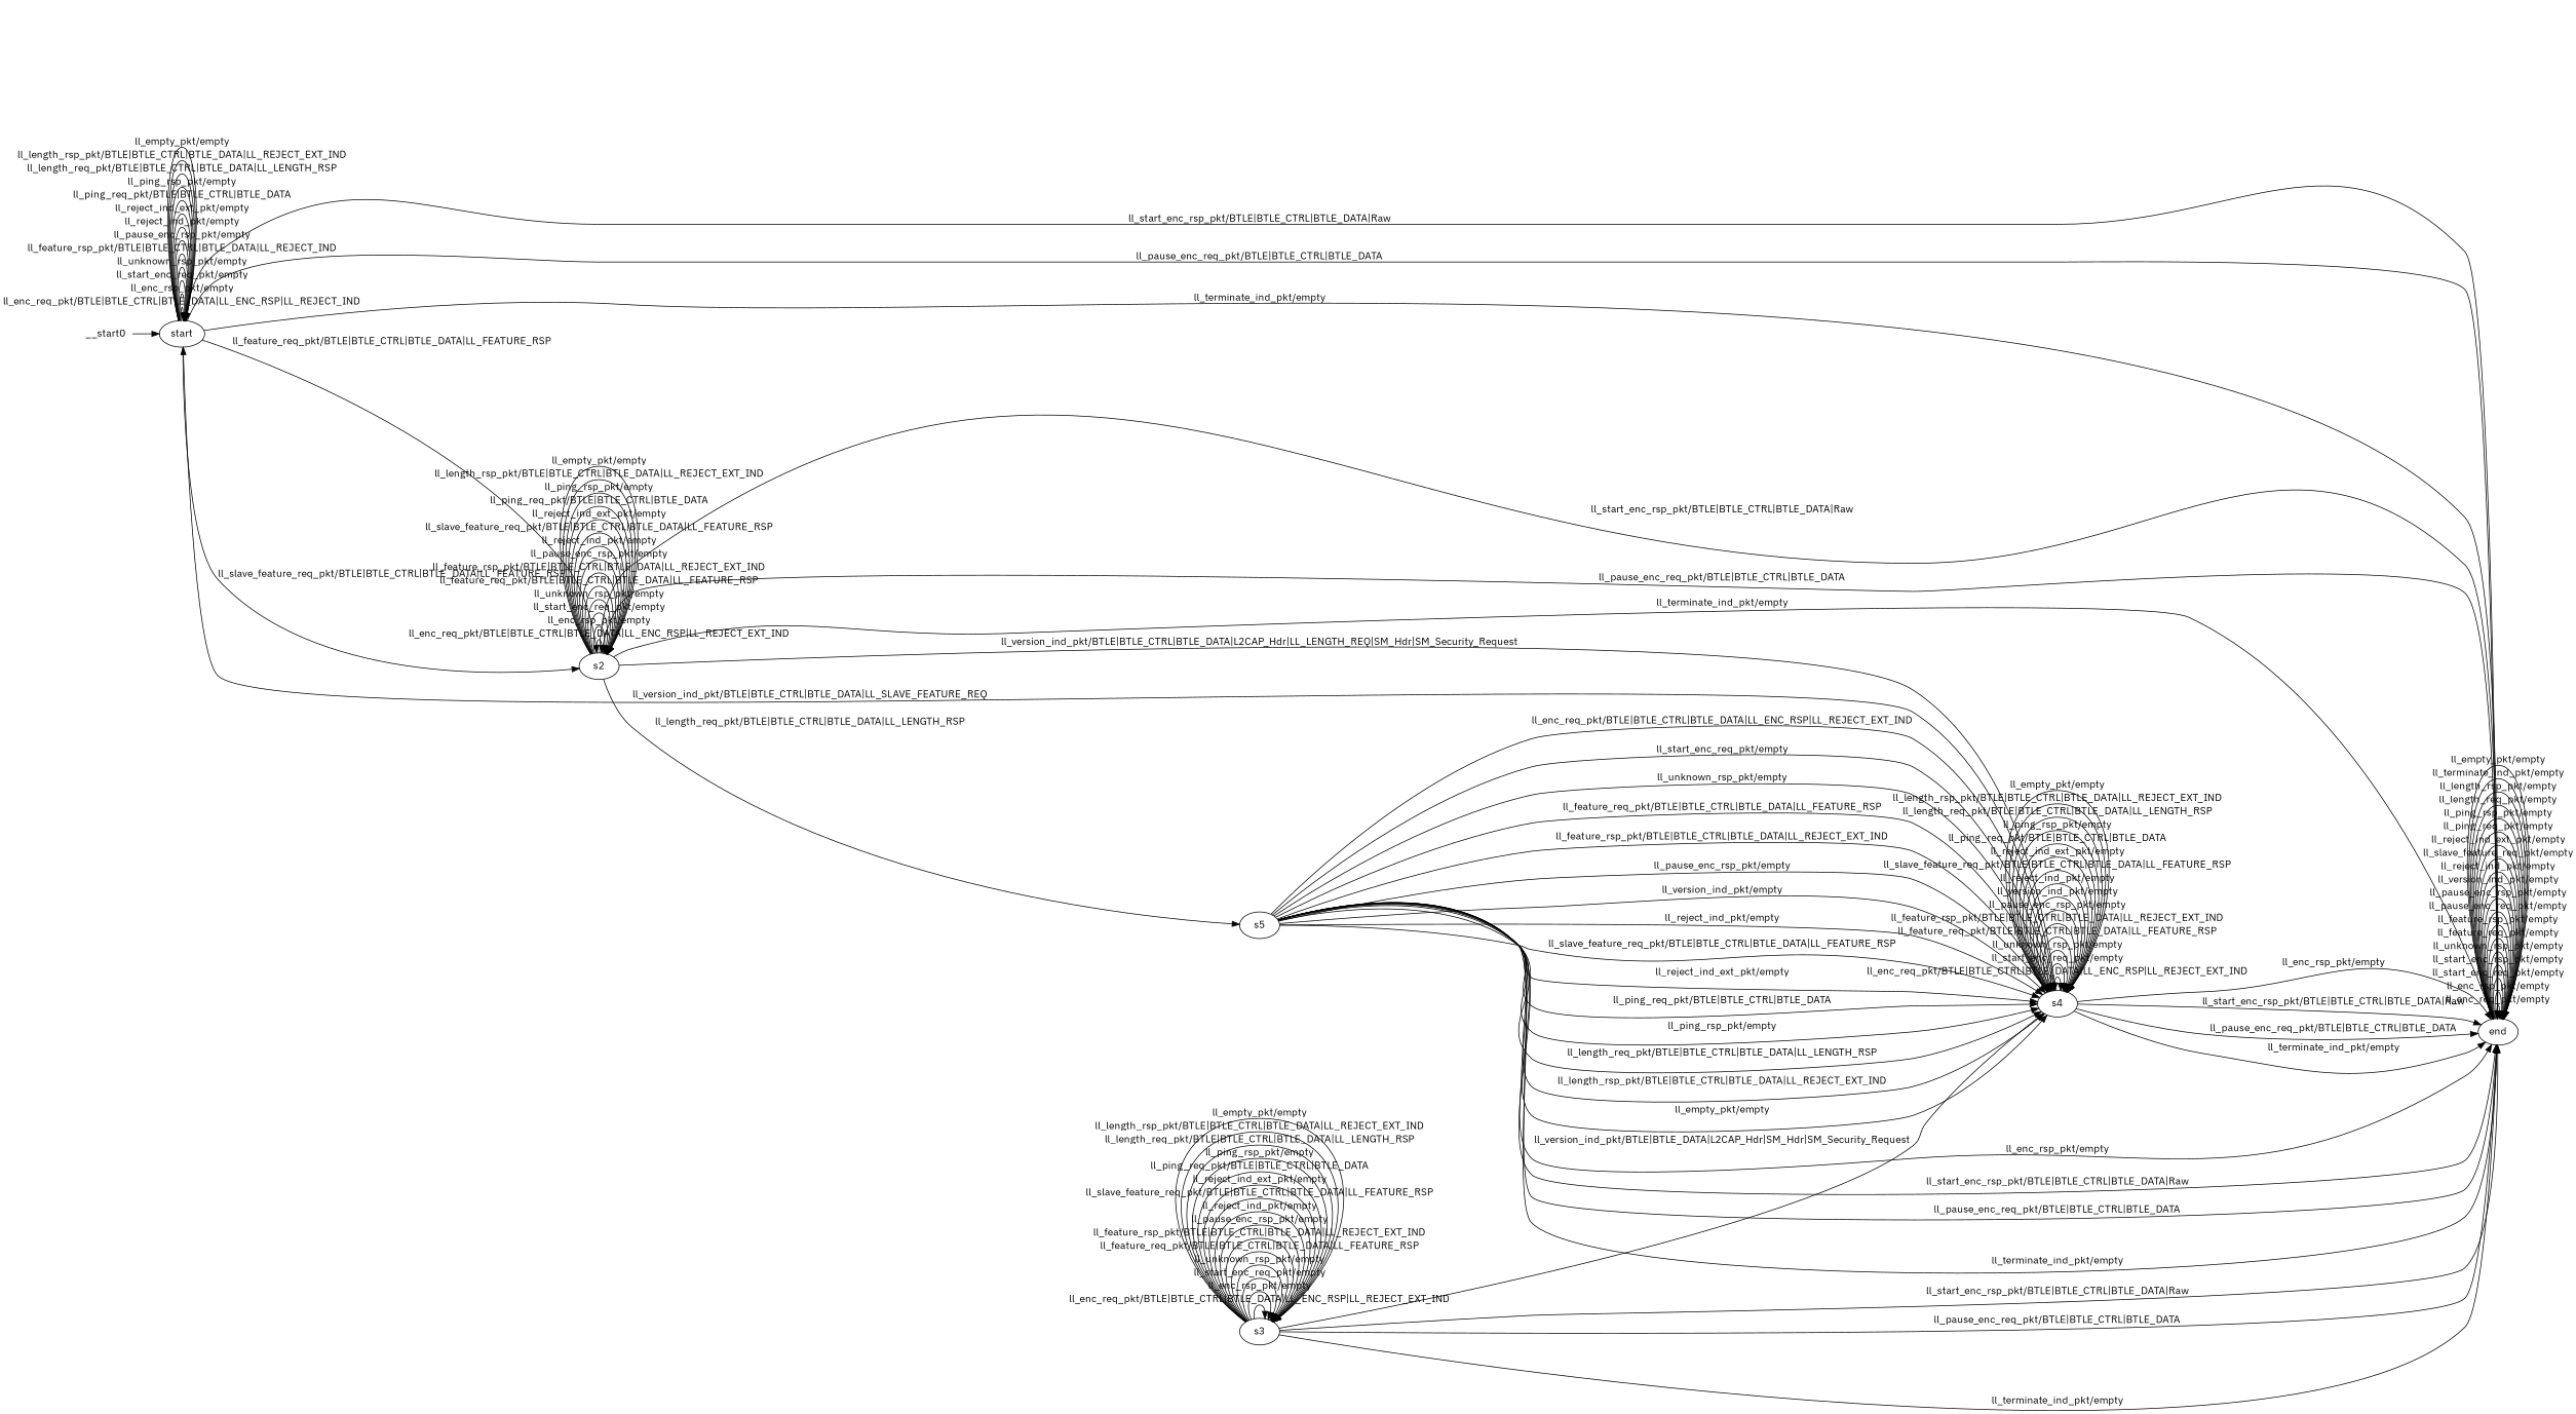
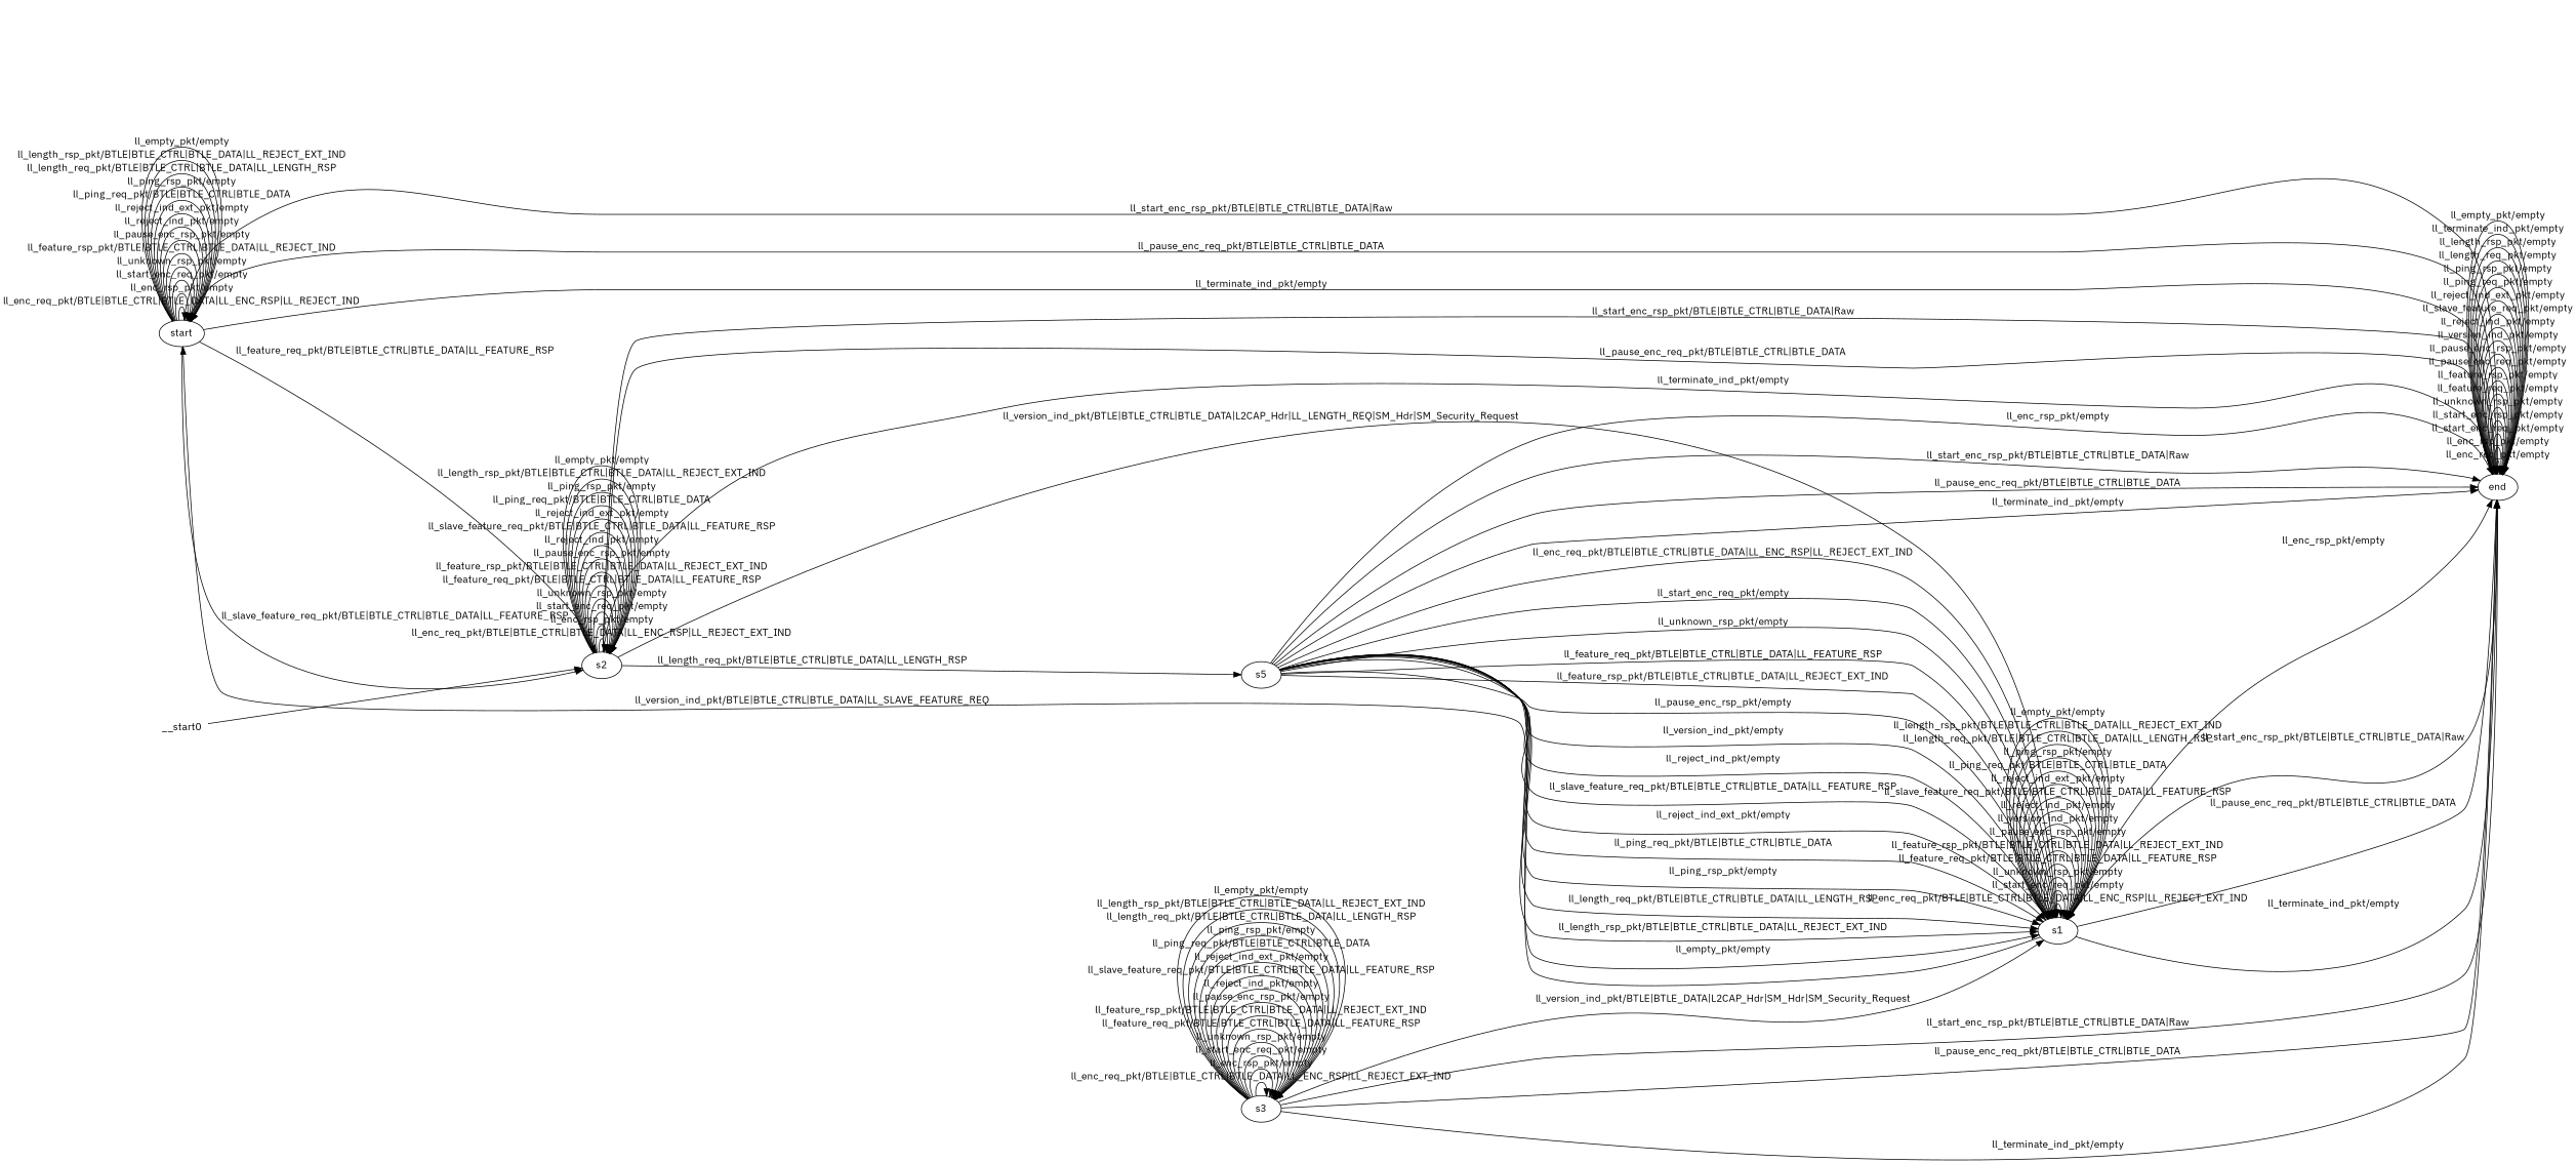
  digraph {
    fontname="IBM Plex Sans"
    rankdir=LR
    node [fontname="IBM Plex Sans"]
    edge [fontname="IBM Plex Sans"]
    n1 [label=start]
    n2 [label=end]
    n3 [label=s2]
-   n4 [label=s4]
+   n4 [label=s1]
    n5 [label=s5]
    n6 [label=s3]
    __start0 [shape=none]
    n1 -> n1 [label="ll_enc_req_pkt/BTLE|BTLE_CTRL|BTLE_DATA|LL_ENC_RSP|LL_REJECT_IND"]
    n1 -> n1 [label="ll_enc_rsp_pkt/empty"]
    n1 -> n1 [label="ll_start_enc_req_pkt/empty"]
    n1 -> n1 [label="ll_unknown_rsp_pkt/empty"]
    n1 -> n1 [label="ll_feature_rsp_pkt/BTLE|BTLE_CTRL|BTLE_DATA|LL_REJECT_IND"]
    n1 -> n1 [label="ll_pause_enc_rsp_pkt/empty"]
    n1 -> n1 [label="ll_reject_ind_pkt/empty"]
    n1 -> n1 [label="ll_reject_ind_ext_pkt/empty"]
    n1 -> n1 [label="ll_ping_req_pkt/BTLE|BTLE_CTRL|BTLE_DATA"]
    n1 -> n1 [label="ll_ping_rsp_pkt/empty"]
    n1 -> n1 [label="ll_length_req_pkt/BTLE|BTLE_CTRL|BTLE_DATA|LL_LENGTH_RSP"]
    n1 -> n1 [label="ll_length_rsp_pkt/BTLE|BTLE_CTRL|BTLE_DATA|LL_REJECT_EXT_IND"]
    n1 -> n1 [label="ll_empty_pkt/empty"]
    n1 -> n2 [label="ll_start_enc_rsp_pkt/BTLE|BTLE_CTRL|BTLE_DATA|Raw"]
    n1 -> n2 [label="ll_pause_enc_req_pkt/BTLE|BTLE_CTRL|BTLE_DATA"]
    n1 -> n2 [label="ll_terminate_ind_pkt/empty"]
    n1 -> n3 [label="ll_feature_req_pkt/BTLE|BTLE_CTRL|BTLE_DATA|LL_FEATURE_RSP"]
    n1 -> n3 [label="ll_slave_feature_req_pkt/BTLE|BTLE_CTRL|BTLE_DATA|LL_FEATURE_RSP"]
    n2 -> n2 [label="ll_enc_req_pkt/empty"]
    n2 -> n2 [label="ll_enc_rsp_pkt/empty"]
    n2 -> n2 [label="ll_start_enc_req_pkt/empty"]
    n2 -> n2 [label="ll_start_enc_rsp_pkt/empty"]
    n2 -> n2 [label="ll_unknown_rsp_pkt/empty"]
    n2 -> n2 [label="ll_feature_req_pkt/empty"]
    n2 -> n2 [label="ll_feature_rsp_pkt/empty"]
    n2 -> n2 [label="ll_pause_enc_req_pkt/empty"]
    n2 -> n2 [label="ll_pause_enc_rsp_pkt/empty"]
    n2 -> n2 [label="ll_version_ind_pkt/empty"]
    n2 -> n2 [label="ll_reject_ind_pkt/empty"]
    n2 -> n2 [label="ll_slave_feature_req_pkt/empty"]
    n2 -> n2 [label="ll_reject_ind_ext_pkt/empty"]
    n2 -> n2 [label="ll_ping_req_pkt/empty"]
    n2 -> n2 [label="ll_ping_rsp_pkt/empty"]
    n2 -> n2 [label="ll_length_req_pkt/empty"]
    n2 -> n2 [label="ll_length_rsp_pkt/empty"]
    n2 -> n2 [label="ll_terminate_ind_pkt/empty"]
    n2 -> n2 [label="ll_empty_pkt/empty"]
    n3 -> n2 [label="ll_start_enc_rsp_pkt/BTLE|BTLE_CTRL|BTLE_DATA|Raw"]
    n3 -> n2 [label="ll_pause_enc_req_pkt/BTLE|BTLE_CTRL|BTLE_DATA"]
    n3 -> n2 [label="ll_terminate_ind_pkt/empty"]
    n3 -> n3 [label="ll_enc_req_pkt/BTLE|BTLE_CTRL|BTLE_DATA|LL_ENC_RSP|LL_REJECT_EXT_IND"]
    n3 -> n3 [label="ll_enc_rsp_pkt/empty"]
    n3 -> n3 [label="ll_start_enc_req_pkt/empty"]
    n3 -> n3 [label="ll_unknown_rsp_pkt/empty"]
    n3 -> n3 [label="ll_feature_req_pkt/BTLE|BTLE_CTRL|BTLE_DATA|LL_FEATURE_RSP"]
    n3 -> n3 [label="ll_feature_rsp_pkt/BTLE|BTLE_CTRL|BTLE_DATA|LL_REJECT_EXT_IND"]
    n3 -> n3 [label="ll_pause_enc_rsp_pkt/empty"]
    n3 -> n3 [label="ll_reject_ind_pkt/empty"]
    n3 -> n3 [label="ll_slave_feature_req_pkt/BTLE|BTLE_CTRL|BTLE_DATA|LL_FEATURE_RSP"]
    n3 -> n3 [label="ll_reject_ind_ext_pkt/empty"]
    n3 -> n3 [label="ll_ping_req_pkt/BTLE|BTLE_CTRL|BTLE_DATA"]
    n3 -> n3 [label="ll_ping_rsp_pkt/empty"]
    n3 -> n3 [label="ll_length_rsp_pkt/BTLE|BTLE_CTRL|BTLE_DATA|LL_REJECT_EXT_IND"]
    n3 -> n3 [label="ll_empty_pkt/empty"]
    n3 -> n4 [label="ll_version_ind_pkt/BTLE|BTLE_CTRL|BTLE_DATA|L2CAP_Hdr|LL_LENGTH_REQ|SM_Hdr|SM_Security_Request"]
    n3 -> n5 [label="ll_length_req_pkt/BTLE|BTLE_CTRL|BTLE_DATA|LL_LENGTH_RSP"]
    n4 -> n1 [label="ll_version_ind_pkt/BTLE|BTLE_CTRL|BTLE_DATA|LL_SLAVE_FEATURE_REQ"]
    n4 -> n2 [label="ll_enc_rsp_pkt/empty"]
    n4 -> n2 [label="ll_start_enc_rsp_pkt/BTLE|BTLE_CTRL|BTLE_DATA|Raw"]
    n4 -> n2 [label="ll_pause_enc_req_pkt/BTLE|BTLE_CTRL|BTLE_DATA"]
    n4 -> n2 [label="ll_terminate_ind_pkt/empty"]
    n4 -> n4 [label="ll_enc_req_pkt/BTLE|BTLE_CTRL|BTLE_DATA|LL_ENC_RSP|LL_REJECT_EXT_IND"]
    n4 -> n4 [label="ll_start_enc_req_pkt/empty"]
    n4 -> n4 [label="ll_unknown_rsp_pkt/empty"]
    n4 -> n4 [label="ll_feature_req_pkt/BTLE|BTLE_CTRL|BTLE_DATA|LL_FEATURE_RSP"]
    n4 -> n4 [label="ll_feature_rsp_pkt/BTLE|BTLE_CTRL|BTLE_DATA|LL_REJECT_EXT_IND"]
    n4 -> n4 [label="ll_pause_enc_rsp_pkt/empty"]
    n4 -> n4 [label="ll_version_ind_pkt/empty"]
    n4 -> n4 [label="ll_reject_ind_pkt/empty"]
    n4 -> n4 [label="ll_slave_feature_req_pkt/BTLE|BTLE_CTRL|BTLE_DATA|LL_FEATURE_RSP"]
    n4 -> n4 [label="ll_reject_ind_ext_pkt/empty"]
    n4 -> n4 [label="ll_ping_req_pkt/BTLE|BTLE_CTRL|BTLE_DATA"]
    n4 -> n4 [label="ll_ping_rsp_pkt/empty"]
    n4 -> n4 [label="ll_length_req_pkt/BTLE|BTLE_CTRL|BTLE_DATA|LL_LENGTH_RSP"]
    n4 -> n4 [label="ll_length_rsp_pkt/BTLE|BTLE_CTRL|BTLE_DATA|LL_REJECT_EXT_IND"]
    n4 -> n4 [label="ll_empty_pkt/empty"]
    n5 -> n2 [label="ll_enc_rsp_pkt/empty"]
    n5 -> n2 [label="ll_start_enc_rsp_pkt/BTLE|BTLE_CTRL|BTLE_DATA|Raw"]
    n5 -> n2 [label="ll_pause_enc_req_pkt/BTLE|BTLE_CTRL|BTLE_DATA"]
    n5 -> n2 [label="ll_terminate_ind_pkt/empty"]
    n5 -> n4 [label="ll_enc_req_pkt/BTLE|BTLE_CTRL|BTLE_DATA|LL_ENC_RSP|LL_REJECT_EXT_IND"]
    n5 -> n4 [label="ll_start_enc_req_pkt/empty"]
    n5 -> n4 [label="ll_unknown_rsp_pkt/empty"]
    n5 -> n4 [label="ll_feature_req_pkt/BTLE|BTLE_CTRL|BTLE_DATA|LL_FEATURE_RSP"]
    n5 -> n4 [label="ll_feature_rsp_pkt/BTLE|BTLE_CTRL|BTLE_DATA|LL_REJECT_EXT_IND"]
    n5 -> n4 [label="ll_pause_enc_rsp_pkt/empty"]
    n5 -> n4 [label="ll_version_ind_pkt/empty"]
    n5 -> n4 [label="ll_reject_ind_pkt/empty"]
    n5 -> n4 [label="ll_slave_feature_req_pkt/BTLE|BTLE_CTRL|BTLE_DATA|LL_FEATURE_RSP"]
    n5 -> n4 [label="ll_reject_ind_ext_pkt/empty"]
    n5 -> n4 [label="ll_ping_req_pkt/BTLE|BTLE_CTRL|BTLE_DATA"]
    n5 -> n4 [label="ll_ping_rsp_pkt/empty"]
    n5 -> n4 [label="ll_length_req_pkt/BTLE|BTLE_CTRL|BTLE_DATA|LL_LENGTH_RSP"]
    n5 -> n4 [label="ll_length_rsp_pkt/BTLE|BTLE_CTRL|BTLE_DATA|LL_REJECT_EXT_IND"]
    n5 -> n4 [label="ll_empty_pkt/empty"]
    n6 -> n2 [label="ll_start_enc_rsp_pkt/BTLE|BTLE_CTRL|BTLE_DATA|Raw"]
    n6 -> n2 [label="ll_pause_enc_req_pkt/BTLE|BTLE_CTRL|BTLE_DATA"]
    n6 -> n2 [label="ll_terminate_ind_pkt/empty"]
    n6 -> n4 [label="ll_version_ind_pkt/BTLE|BTLE_DATA|L2CAP_Hdr|SM_Hdr|SM_Security_Request"]
    n6 -> n6 [label="ll_enc_req_pkt/BTLE|BTLE_CTRL|BTLE_DATA|LL_ENC_RSP|LL_REJECT_EXT_IND"]
    n6 -> n6 [label="ll_enc_rsp_pkt/empty"]
    n6 -> n6 [label="ll_start_enc_req_pkt/empty"]
    n6 -> n6 [label="ll_unknown_rsp_pkt/empty"]
    n6 -> n6 [label="ll_feature_req_pkt/BTLE|BTLE_CTRL|BTLE_DATA|LL_FEATURE_RSP"]
    n6 -> n6 [label="ll_feature_rsp_pkt/BTLE|BTLE_CTRL|BTLE_DATA|LL_REJECT_EXT_IND"]
    n6 -> n6 [label="ll_pause_enc_rsp_pkt/empty"]
    n6 -> n6 [label="ll_reject_ind_pkt/empty"]
    n6 -> n6 [label="ll_slave_feature_req_pkt/BTLE|BTLE_CTRL|BTLE_DATA|LL_FEATURE_RSP"]
    n6 -> n6 [label="ll_reject_ind_ext_pkt/empty"]
    n6 -> n6 [label="ll_ping_req_pkt/BTLE|BTLE_CTRL|BTLE_DATA"]
    n6 -> n6 [label="ll_ping_rsp_pkt/empty"]
    n6 -> n6 [label="ll_length_req_pkt/BTLE|BTLE_CTRL|BTLE_DATA|LL_LENGTH_RSP"]
    n6 -> n6 [label="ll_length_rsp_pkt/BTLE|BTLE_CTRL|BTLE_DATA|LL_REJECT_EXT_IND"]
    n6 -> n6 [label="ll_empty_pkt/empty"]
-   __start0 -> n1
+   __start0 -> n3
  }
